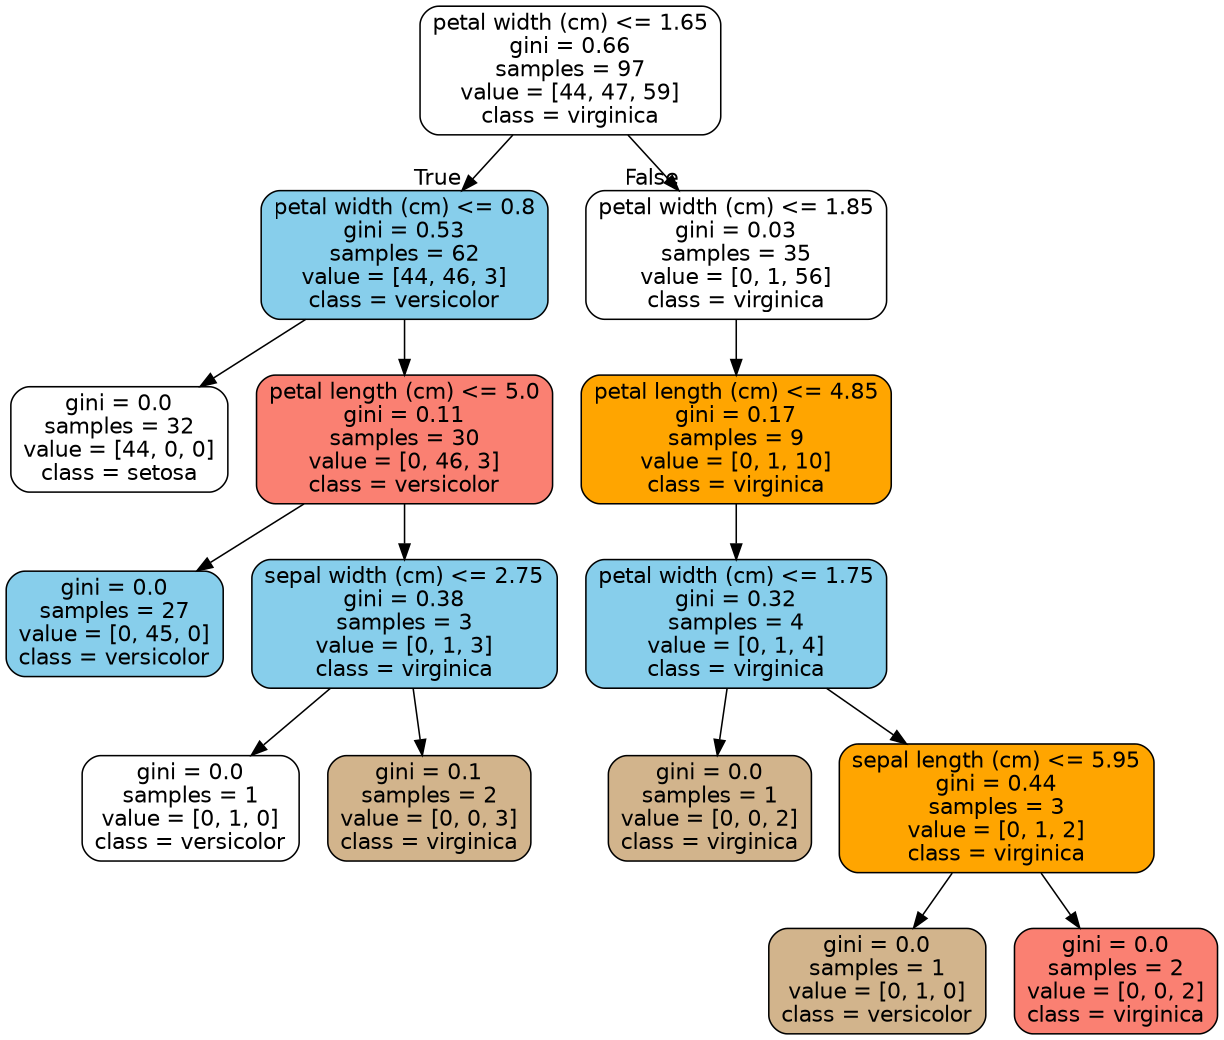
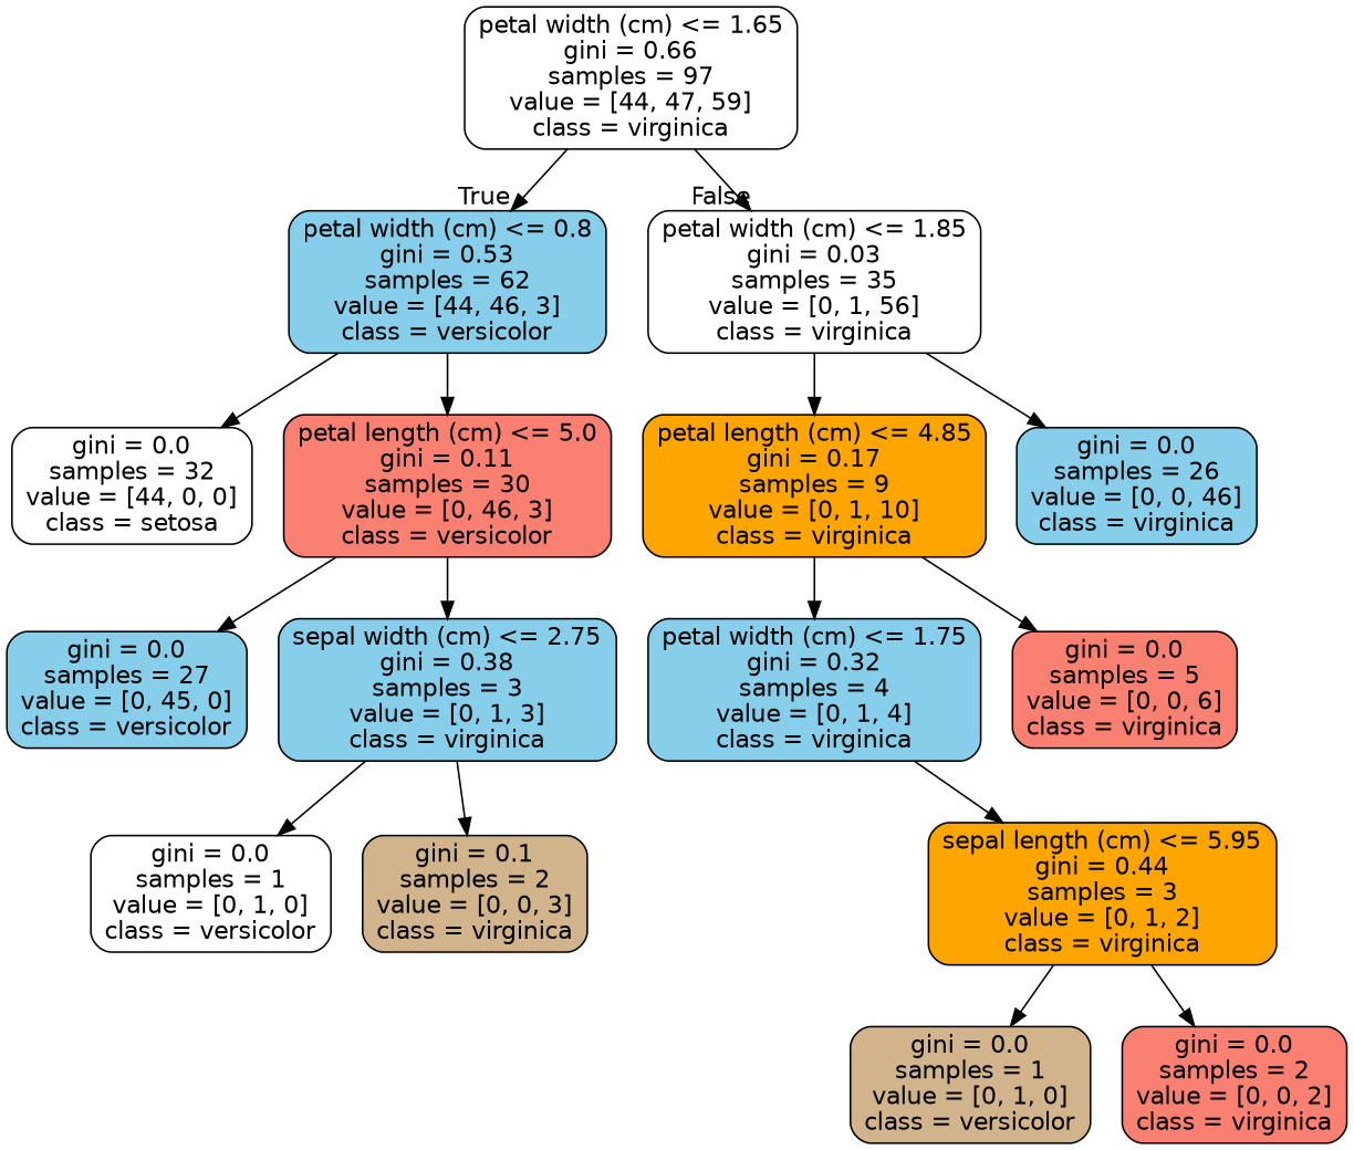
  digraph {
    node [color=black fillcolor=skyblue fontname=helvetica shape=box style="filled, rounded"]
    edge [fontname=helvetica]
    n1 [fillcolor=white label="petal width (cm) <= 1.65\ngini = 0.66\nsamples = 97\nvalue = [44, 47, 59]\nclass = virginica"]
    n2 [label="petal width (cm) <= 0.8\ngini = 0.53\nsamples = 62\nvalue = [44, 46, 3]\nclass = versicolor"]
    n3 [fillcolor=white label="petal width (cm) <= 1.85\ngini = 0.03\nsamples = 35\nvalue = [0, 1, 56]\nclass = virginica"]
    n4 [fillcolor=white label="gini = 0.0\nsamples = 32\nvalue = [44, 0, 0]\nclass = setosa"]
    n5 [fillcolor=salmon label="petal length (cm) <= 5.0\ngini = 0.11\nsamples = 30\nvalue = [0, 46, 3]\nclass = versicolor"]
    n6 [fillcolor=orange label="petal length (cm) <= 4.85\ngini = 0.17\nsamples = 9\nvalue = [0, 1, 10]\nclass = virginica"]
+   n7 [label="gini = 0.0\nsamples = 26\nvalue = [0, 0, 46]\nclass = virginica"]
    n8 [label="gini = 0.0\nsamples = 27\nvalue = [0, 45, 0]\nclass = versicolor"]
    n9 [label="sepal width (cm) <= 2.75\ngini = 0.38\nsamples = 3\nvalue = [0, 1, 3]\nclass = virginica"]
    n10 [fillcolor=white label="gini = 0.0\nsamples = 1\nvalue = [0, 1, 0]\nclass = versicolor"]
    n11 [fillcolor=tan label="gini = 0.1\nsamples = 2\nvalue = [0, 0, 3]\nclass = virginica"]
    n12 [label="petal width (cm) <= 1.75\ngini = 0.32\nsamples = 4\nvalue = [0, 1, 4]\nclass = virginica"]
-   n14 [fillcolor=tan label="gini = 0.0\nsamples = 1\nvalue = [0, 0, 2]\nclass = virginica"]
+   n13 [fillcolor=salmon label="gini = 0.0\nsamples = 5\nvalue = [0, 0, 6]\nclass = virginica"]
    n15 [fillcolor=orange label="sepal length (cm) <= 5.95\ngini = 0.44\nsamples = 3\nvalue = [0, 1, 2]\nclass = virginica"]
    n16 [fillcolor=tan label="gini = 0.0\nsamples = 1\nvalue = [0, 1, 0]\nclass = versicolor"]
    n17 [fillcolor=salmon label="gini = 0.0\nsamples = 2\nvalue = [0, 0, 2]\nclass = virginica"]
    n1 -> n2 [headlabel=True labelangle=45 labeldistance=2.5]
    n1 -> n3 [headlabel=False labelangle=-45 labeldistance=2.5]
    n2 -> n4
    n2 -> n5
    n3 -> n6
+   n3 -> n7
    n5 -> n8
    n5 -> n9
    n6 -> n12
+   n6 -> n13
    n9 -> n10
    n9 -> n11
-   n12 -> n14
    n12 -> n15
    n15 -> n16
    n15 -> n17
  }
